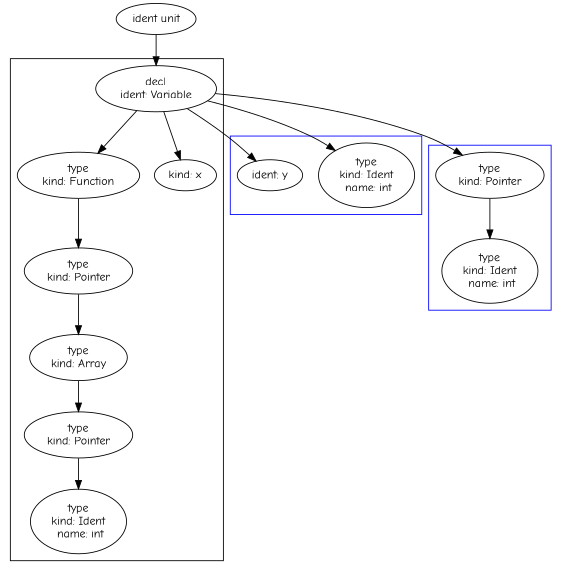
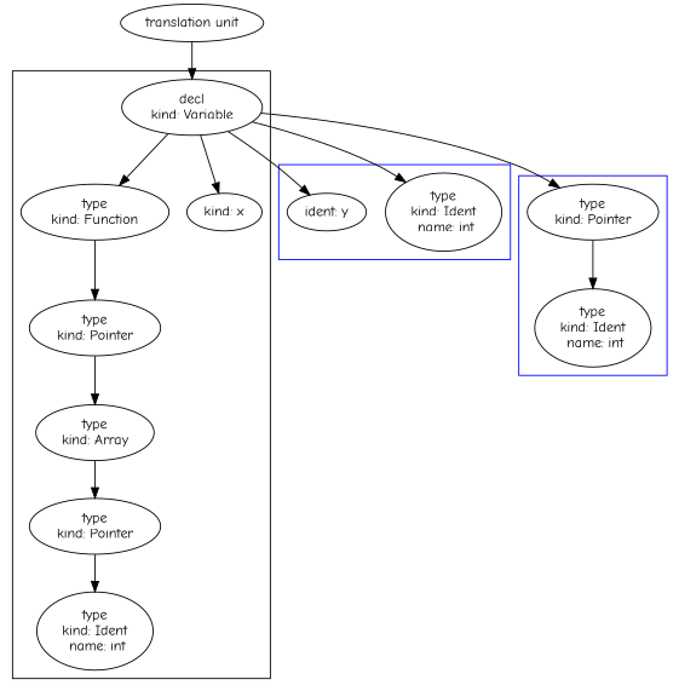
  digraph {
    fontname="Comic Neue"
    node [fontname="Comic Neue"]
    edge [fontname="Comic Neue"]
-   n1 [label="decl\nident: Variable"]
+   n1 [label="decl\nkind: Variable"]
    n2 [label="type\nkind: Function"]
    n3 [label="kind: x"]
    n4 [label="type\nkind: Pointer"]
    n5 [label="type\nkind: Array"]
    n6 [label="type\nkind: Pointer"]
    n7 [label="type\nkind: Ident\n name: int"]
    n8 [label="type\nkind: Ident\n name: int"]
    n9 [label="ident: y"]
    n10 [label="type\nkind: Pointer"]
    n11 [label="type\nkind: Ident\n name: int"]
-   n12 [label="ident unit"]
+   n12 [label="translation unit"]
    subgraph cluster_1 {
      n1
      n2
      n3
      n4
      n5
      n6
      n7
    }
    subgraph cluster_2 {
      color=blue
      n8
      n9
    }
    subgraph cluster_3 {
      color=blue
      n10
      n11
    }
    n1 -> n2
    n1 -> n3
    n1 -> n8
    n1 -> n9
    n1 -> n10
    n2 -> n4
    n4 -> n5
    n5 -> n6
    n6 -> n7
    n10 -> n11
    n12 -> n1
  }
